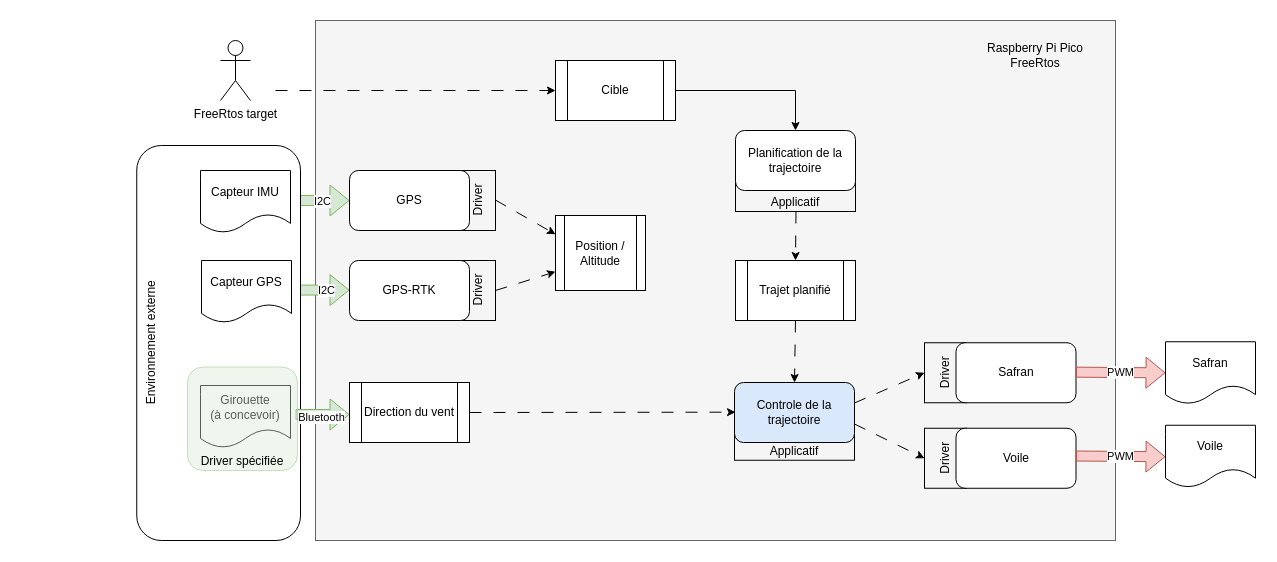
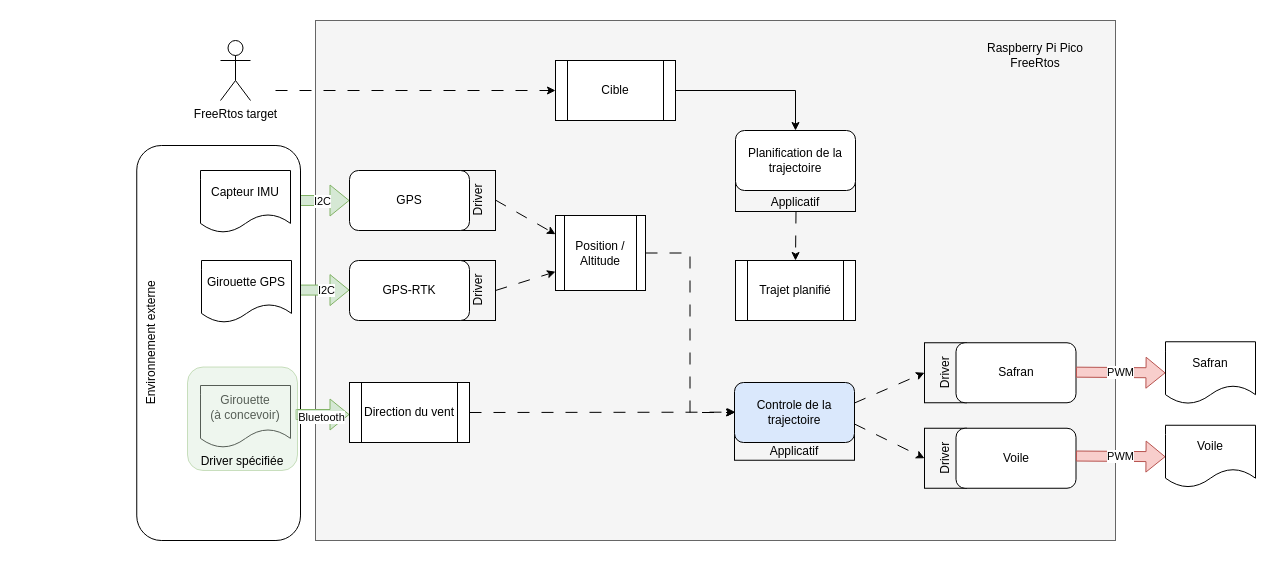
  <mxCell id="0" />
  <mxCell id="1" parent="0" />
  <mxCell id="2" value="" style="rounded=0;whiteSpace=wrap;html=1;strokeColor=#666666;fillColor=#f5f5f5;fontColor=#333333;" parent="1" vertex="1"><mxGeometry x="315" y="20" width="800" height="520" as="geometry" /></mxCell>
  <mxCell id="3" value="Driver" style="text;html=1;align=center;verticalAlign=middle;whiteSpace=wrap;rounded=0;rotation=-90;fillColor=none;strokeColor=default;" parent="1" vertex="1"><mxGeometry x="915" y="351.25" width="60" height="42" as="geometry" /></mxCell>
  <mxCell id="4" value="Safran" style="rounded=1;whiteSpace=wrap;html=1;fillColor=#FFFFFF;" parent="1" vertex="1"><mxGeometry x="955.5" y="342.25" width="120" height="60" as="geometry" /></mxCell>
  <mxCell id="5" value="Raspberry Pi Pico FreeRtos" style="text;html=1;strokeColor=none;fillColor=none;align=center;verticalAlign=middle;whiteSpace=wrap;rounded=0;" parent="1" vertex="1"><mxGeometry x="975" y="40" width="120" height="30" as="geometry" /></mxCell>
+ <mxCell id="6" style="edgeStyle=orthogonalEdgeStyle;rounded=0;orthogonalLoop=1;jettySize=auto;html=1;entryX=0;entryY=0.5;entryDx=0;entryDy=0;dashed=1;dashPattern=12 12;" parent="1" source="7" target="44" edge="1"><mxGeometry relative="1" as="geometry" /></mxCell>
  <mxCell id="7" value="Position / Altitude" style="shape=process;whiteSpace=wrap;html=1;backgroundOutline=1;strokeColor=#000000;" parent="1" vertex="1"><mxGeometry x="555" y="215" width="90" height="75" as="geometry" /></mxCell>
  <mxCell id="8" value="Direction du vent" style="shape=process;whiteSpace=wrap;html=1;backgroundOutline=1;strokeColor=#000000;" parent="1" vertex="1"><mxGeometry x="349" y="382" width="120" height="60" as="geometry" /></mxCell>
  <mxCell id="9" value="Trajet planifié" style="shape=process;whiteSpace=wrap;html=1;backgroundOutline=1;strokeColor=#000000;" parent="1" vertex="1"><mxGeometry x="735" y="260" width="120" height="60" as="geometry" /></mxCell>
  <mxCell id="10" value="FreeRtos target" style="shape=umlActor;html=1;verticalLabelPosition=bottom;verticalAlign=top;align=center;strokeColor=#000000;" parent="1" vertex="1"><mxGeometry x="220" y="40" width="30" height="60" as="geometry" /></mxCell>
  <mxCell id="11" style="edgeStyle=orthogonalEdgeStyle;rounded=0;orthogonalLoop=1;jettySize=auto;html=1;entryX=0.5;entryY=0;entryDx=0;entryDy=0;dashed=0;dashPattern=12 12;" parent="1" source="12" target="35" edge="1"><mxGeometry relative="1" as="geometry" /></mxCell>
  <mxCell id="12" value="Cible" style="shape=process;whiteSpace=wrap;html=1;backgroundOutline=1;strokeColor=#000000;" parent="1" vertex="1"><mxGeometry x="555" y="60" width="120" height="60" as="geometry" /></mxCell>
  <mxCell id="13" value="Driver" style="text;html=1;align=center;verticalAlign=middle;whiteSpace=wrap;rounded=0;rotation=-90;fillColor=none;strokeColor=default;" parent="1" vertex="1"><mxGeometry x="915" y="436.75" width="60" height="42" as="geometry" /></mxCell>
  <mxCell id="14" value="Voile" style="rounded=1;whiteSpace=wrap;html=1;fillColor=#FFFFFF;" parent="1" vertex="1"><mxGeometry x="955.5" y="427.75" width="120" height="60" as="geometry" /></mxCell>
  <mxCell id="15" value="" style="endArrow=classic;html=1;rounded=0;dashed=1;dashPattern=12 12;entryX=0;entryY=0.5;entryDx=0;entryDy=0;" parent="1" target="12" edge="1"><mxGeometry width="50" height="50" relative="1" as="geometry"><mxPoint x="275" y="90" as="sourcePoint" /><mxPoint x="321" y="30" as="targetPoint" /></mxGeometry></mxCell>
  <mxCell id="16" value="" style="shape=flexArrow;endArrow=classic;html=1;rounded=0;entryX=0;entryY=0.5;entryDx=0;entryDy=0;fillColor=#d5e8d4;strokeColor=#82b366;" parent="1" target="38" edge="1"><mxGeometry width="50" height="50" relative="1" as="geometry"><mxPoint x="295" y="200" as="sourcePoint" /><mxPoint x="345" y="160" as="targetPoint" /></mxGeometry></mxCell>
  <mxCell id="17" value="I2C" style="edgeLabel;html=1;align=center;verticalAlign=middle;resizable=0;points=[];" parent="16" vertex="1" connectable="0"><mxGeometry x="0.401" y="-1" relative="1" as="geometry"><mxPoint x="-12" y="-1" as="offset" /></mxGeometry></mxCell>
  <mxCell id="18" value="" style="shape=flexArrow;endArrow=classic;html=1;rounded=0;entryX=0;entryY=0.5;entryDx=0;entryDy=0;fillColor=#d5e8d4;strokeColor=#82b366;" parent="1" edge="1"><mxGeometry width="50" height="50" relative="1" as="geometry"><mxPoint x="295" y="289.58" as="sourcePoint" /><mxPoint x="349" y="289.58" as="targetPoint" /></mxGeometry></mxCell>
  <mxCell id="19" value="I2C" style="edgeLabel;html=1;align=center;verticalAlign=middle;resizable=0;points=[];" parent="18" vertex="1" connectable="0"><mxGeometry x="0.549" relative="1" as="geometry"><mxPoint x="-12" as="offset" /></mxGeometry></mxCell>
  <mxCell id="20" value="Environnement externe" style="rounded=1;whiteSpace=wrap;html=1;rotation=-90;align=center;verticalAlign=top;" parent="1" vertex="1"><mxGeometry x="20.63" y="260.63" width="395" height="163.75" as="geometry" /></mxCell>
  <mxCell id="21" value="Safran" style="shape=document;whiteSpace=wrap;html=1;boundedLbl=1;strokeColor=default;fillColor=none;" parent="1" vertex="1"><mxGeometry x="1165" y="341.25" width="90" height="62.25" as="geometry" /></mxCell>
  <mxCell id="22" value="Voile" style="shape=document;whiteSpace=wrap;html=1;boundedLbl=1;strokeColor=default;fillColor=none;" parent="1" vertex="1"><mxGeometry x="1165" y="424.75" width="90" height="62.25" as="geometry" /></mxCell>
  <mxCell id="23" value="Capteur IMU" style="shape=document;whiteSpace=wrap;html=1;boundedLbl=1;strokeColor=default;fillColor=none;" parent="1" vertex="1"><mxGeometry x="200" y="170" width="90" height="62.25" as="geometry" /></mxCell>
- <mxCell id="24" value="Capteur GPS" style="shape=document;whiteSpace=wrap;html=1;boundedLbl=1;strokeColor=default;fillColor=none;" parent="1" vertex="1"><mxGeometry x="201" y="260" width="90" height="62.25" as="geometry" /></mxCell>
+ <mxCell id="24" value="Girouette GPS" style="shape=document;whiteSpace=wrap;html=1;boundedLbl=1;strokeColor=default;fillColor=none;" parent="1" vertex="1"><mxGeometry x="201" y="260" width="90" height="62.25" as="geometry" /></mxCell>
  <mxCell id="25" value="Girouette&lt;br&gt;(à concevoir)" style="shape=document;whiteSpace=wrap;html=1;boundedLbl=1;" parent="1" vertex="1"><mxGeometry x="200" y="385" width="90" height="62.25" as="geometry" /></mxCell>
  <mxCell id="26" value="" style="shape=flexArrow;endArrow=classic;html=1;rounded=0;entryX=0;entryY=0.5;entryDx=0;entryDy=0;fillColor=#d5e8d4;strokeColor=#82b366;" parent="1" edge="1"><mxGeometry width="50" height="50" relative="1" as="geometry"><mxPoint x="295" y="414" as="sourcePoint" /><mxPoint x="349" y="414" as="targetPoint" /></mxGeometry></mxCell>
  <mxCell id="27" value="Bluetooth" style="edgeLabel;html=1;align=center;verticalAlign=middle;resizable=0;points=[];" parent="26" vertex="1" connectable="0"><mxGeometry x="0.549" relative="1" as="geometry"><mxPoint x="-17" y="2" as="offset" /></mxGeometry></mxCell>
  <mxCell id="28" value="" style="endArrow=classic;html=1;entryX=0;entryY=0.5;entryDx=0;entryDy=0;dashed=1;strokeColor=none;curved=1;" parent="1" target="7" edge="1"><mxGeometry width="50" height="50" relative="1" as="geometry"><mxPoint x="495" y="200" as="sourcePoint" /><mxPoint x="545" y="150" as="targetPoint" /></mxGeometry></mxCell>
  <mxCell id="29" value="" style="endArrow=classic;html=1;rounded=0;dashed=1;dashPattern=12 12;entryX=0;entryY=0.25;entryDx=0;entryDy=0;" parent="1" target="7" edge="1"><mxGeometry width="50" height="50" relative="1" as="geometry"><mxPoint x="495" y="199.58" as="sourcePoint" /><mxPoint x="775" y="199.58" as="targetPoint" /></mxGeometry></mxCell>
  <mxCell id="30" value="" style="endArrow=classic;html=1;rounded=0;dashed=1;dashPattern=12 12;entryX=0;entryY=0.75;entryDx=0;entryDy=0;" parent="1" target="7" edge="1"><mxGeometry width="50" height="50" relative="1" as="geometry"><mxPoint x="495" y="290" as="sourcePoint" /><mxPoint x="555" y="335.42" as="targetPoint" /></mxGeometry></mxCell>
  <mxCell id="31" value="PWM" style="shape=flexArrow;endArrow=classic;html=1;rounded=0;entryX=0;entryY=0.5;entryDx=0;entryDy=0;fillColor=#f8cecc;strokeColor=#b85450;" parent="1" target="21" edge="1"><mxGeometry width="50" height="50" relative="1" as="geometry"><mxPoint x="1075.5" y="371.66" as="sourcePoint" /><mxPoint x="1129.5" y="371.66" as="targetPoint" /></mxGeometry></mxCell>
  <mxCell id="32" value="PWM" style="shape=flexArrow;endArrow=classic;html=1;rounded=0;entryX=0;entryY=0.5;entryDx=0;entryDy=0;fillColor=#f8cecc;strokeColor=#b85450;" parent="1" edge="1"><mxGeometry width="50" height="50" relative="1" as="geometry"><mxPoint x="1075.5" y="455.52" as="sourcePoint" /><mxPoint x="1165" y="456.235" as="targetPoint" /></mxGeometry></mxCell>
  <mxCell id="33" value="" style="group" parent="1" vertex="1" connectable="0"><mxGeometry x="735" y="130" width="120" height="81" as="geometry" /></mxCell>
  <mxCell id="34" value="Applicatif" style="text;html=1;align=center;verticalAlign=bottom;whiteSpace=wrap;rounded=0;rotation=0;fillColor=none;strokeColor=default;" parent="33" vertex="1"><mxGeometry y="46" width="120" height="35" as="geometry" /></mxCell>
  <mxCell id="35" value="Planification de la trajectoire" style="rounded=1;whiteSpace=wrap;html=1;" parent="33" vertex="1"><mxGeometry width="120" height="60" as="geometry" /></mxCell>
  <mxCell id="36" value="" style="group" parent="1" vertex="1" connectable="0"><mxGeometry x="349" y="170" width="146" height="60" as="geometry" /></mxCell>
  <mxCell id="37" value="Driver" style="text;html=1;align=center;verticalAlign=middle;whiteSpace=wrap;rounded=0;rotation=-90;fillColor=none;strokeColor=default;" parent="36" vertex="1"><mxGeometry x="98.5" y="12.5" width="60" height="35" as="geometry" /></mxCell>
  <mxCell id="38" value="GPS" style="rounded=1;whiteSpace=wrap;html=1;fillColor=#FFFFFF;" parent="36" vertex="1"><mxGeometry width="120" height="60" as="geometry" /></mxCell>
  <mxCell id="39" value="" style="group" parent="1" vertex="1" connectable="0"><mxGeometry x="349" y="260" width="146" height="60" as="geometry" /></mxCell>
  <mxCell id="40" value="Driver" style="text;html=1;align=center;verticalAlign=middle;whiteSpace=wrap;rounded=0;rotation=-90;fillColor=none;strokeColor=default;" parent="39" vertex="1"><mxGeometry x="98.5" y="12.5" width="60" height="35" as="geometry" /></mxCell>
  <mxCell id="41" value="GPS-RTK" style="rounded=1;whiteSpace=wrap;html=1;" parent="39" vertex="1"><mxGeometry width="120" height="60" as="geometry" /></mxCell>
  <mxCell id="42" value="" style="group" parent="1" vertex="1" connectable="0"><mxGeometry x="734" y="382" width="120" height="77.75" as="geometry" /></mxCell>
  <mxCell id="43" value="Applicatif" style="text;html=1;align=center;verticalAlign=bottom;whiteSpace=wrap;rounded=0;rotation=0;fillColor=none;strokeColor=default;" parent="42" vertex="1"><mxGeometry y="42.75" width="120" height="35" as="geometry" /></mxCell>
  <mxCell id="44" value="Controle de la trajectoire" style="rounded=1;whiteSpace=wrap;html=1;fillColor=#dae8fc;" parent="42" vertex="1"><mxGeometry width="120" height="60" as="geometry" /></mxCell>
  <mxCell id="45" value="" style="endArrow=classic;html=1;rounded=0;dashed=1;dashPattern=12 12;entryX=0;entryY=0.5;entryDx=0;entryDy=0;exitX=1;exitY=0.5;exitDx=0;exitDy=0;" parent="1" edge="1" source="8"><mxGeometry width="50" height="50" relative="1" as="geometry"><mxPoint x="675" y="411.91" as="sourcePoint" /><mxPoint x="735" y="411.66" as="targetPoint" /></mxGeometry></mxCell>
- <mxCell id="46" value="" style="endArrow=classic;html=1;rounded=0;dashed=1;dashPattern=12 12;entryX=0.5;entryY=0;entryDx=0;entryDy=0;exitX=0.5;exitY=1;exitDx=0;exitDy=0;" parent="1" source="9" target="44" edge="1"><mxGeometry width="50" height="50" relative="1" as="geometry"><mxPoint x="785" y="342.5" as="sourcePoint" /><mxPoint x="845" y="342.25" as="targetPoint" /></mxGeometry></mxCell>
  <mxCell id="47" value="" style="endArrow=classic;html=1;rounded=0;dashed=1;dashPattern=12 12;entryX=0.5;entryY=0;entryDx=0;entryDy=0;" parent="1" target="3" edge="1"><mxGeometry width="50" height="50" relative="1" as="geometry"><mxPoint x="854" y="402.5" as="sourcePoint" /><mxPoint x="914" y="402.25" as="targetPoint" /></mxGeometry></mxCell>
  <mxCell id="48" value="" style="endArrow=classic;html=1;rounded=0;dashed=1;dashPattern=12 12;entryX=0.5;entryY=0;entryDx=0;entryDy=0;" parent="1" target="13" edge="1"><mxGeometry width="50" height="50" relative="1" as="geometry"><mxPoint x="854" y="423.5" as="sourcePoint" /><mxPoint x="924" y="393.25" as="targetPoint" /></mxGeometry></mxCell>
  <mxCell id="49" value="" style="endArrow=classic;html=1;rounded=0;dashed=1;dashPattern=12 12;exitX=0.5;exitY=1;exitDx=0;exitDy=0;" parent="1" edge="1"><mxGeometry width="50" height="50" relative="1" as="geometry"><mxPoint x="795.5" y="211" as="sourcePoint" /><mxPoint x="795" y="260" as="targetPoint" /></mxGeometry></mxCell>
  <mxCell id="50" value="Driver spécifiée" style="rounded=1;whiteSpace=wrap;html=1;strokeColor=#82b366;fillColor=#d5e8d4;opacity=40;verticalAlign=bottom;" parent="1" vertex="1"><mxGeometry x="187" y="366.5" width="110" height="103.5" as="geometry" /></mxCell>
